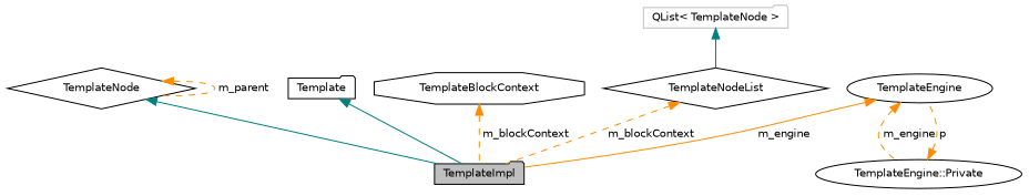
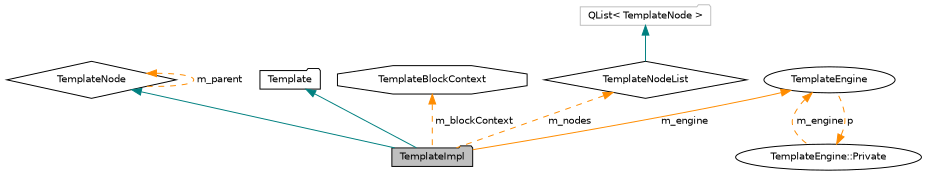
  digraph {
    node [color=black fillcolor=white fontname=Helvetica fontsize=10 shape=folder style=filled]
    edge [color=darkorange dir=back fontname=Helvetica fontsize=10 labelfontname=Helvetica labelfontsize=10 style=dashed]
    n1 [fillcolor=grey75 fontcolor=black height=0.2 label=TemplateImpl width=0.4]
    n2 [height=0.2 label=TemplateNode shape=diamond width=0.4]
    n3 [height=0.2 label=Template width=0.4]
    n4 [height=0.2 label=TemplateBlockContext shape=octagon width=0.4]
    n5 [height=0.2 label=TemplateNodeList shape=diamond width=0.4]
    n6 [color=grey75 height=0.2 label="QList\< TemplateNode \>" width=0.4]
    n7 [height=0.2 label=TemplateEngine shape=ellipse width=0.4]
    n8 [height=0.2 label="TemplateEngine::Private" shape=ellipse width=0.4]
    n2 -> n1 [color=teal style=solid]
    n2 -> n2 [label=" m_parent"]
    n3 -> n1 [color=teal style=solid]
    n4 -> n1 [label=" m_blockContext"]
-   n5 -> n1 [label=" m_blockContext"]
+   n5 -> n1 [label=" m_nodes"]
    n6 -> n5 [color=teal style=solid]
    n7 -> n1 [label=" m_engine" style=solid]
    n7 -> n8 [label=" m_engine"]
    n8 -> n7 [label=" p"]
  }
